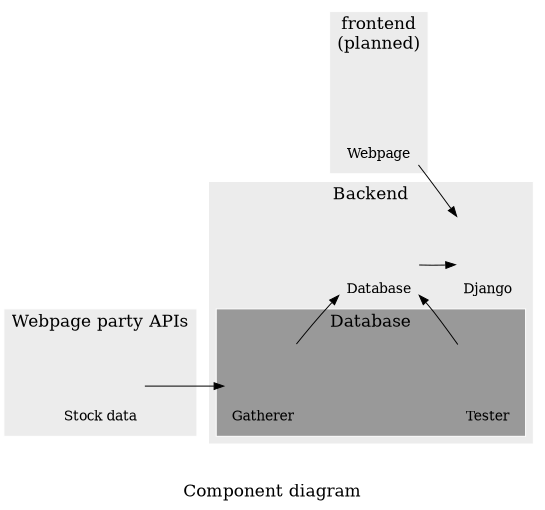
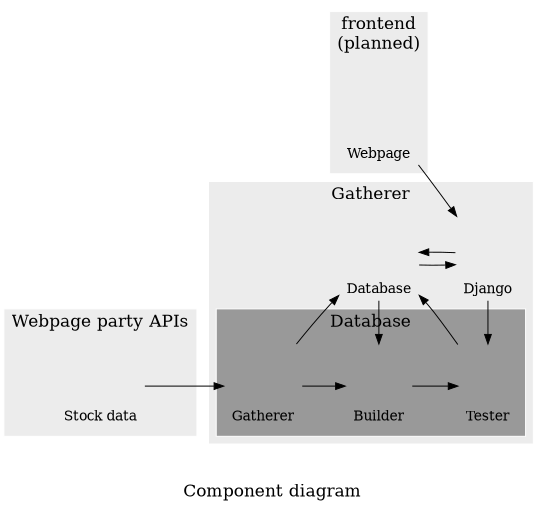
  digraph {
    bgcolor="#ffffff"
    fontcolor=black
    fontsize=18
    label="Component diagram"
    rankdir=LR
    style=filled
    node [shape=none]
    n1 [label="\n\n\n\n\nWebpage"]
    n2 [label="\n\n\n\nGatherer"]
+   n3 [label="\n\n\n\nBuilder"]
    n4 [label="\n\n\n\nTester"]
    n5 [label="\n\n\n\nDatabase"]
    n6 [label="\n\n\n\nDjango"]
    n7 [label="\n\n\n\nStock data"]
    subgraph cluster_1 {
      color="#ffffff"
      fillcolor="#ececec"
-     label=Backend
+     label=Gatherer
      n5
      n6
      subgraph cluster_2 {
        color="#ffffff"
        fillcolor="#999999"
        label=Database
        n2
+       n3
        n4
      }
    }
    subgraph cluster_3 {
      color="#ffffff"
      fillcolor="#ececec"
      label="frontend\n(planned)"
      n1
    }
    subgraph cluster_4 {
      color="#ffffff"
      fillcolor="#ececec"
      label="Webpage party APIs"
      n7
    }
    n1 -> n6
+   n2 -> n3
    n2 -> n5
+   n3 -> n4
    n4 -> n5
+   n5 -> n3
    n5 -> n6
+   n6 -> n4
+   n6 -> n5
    n7 -> n2
  }
